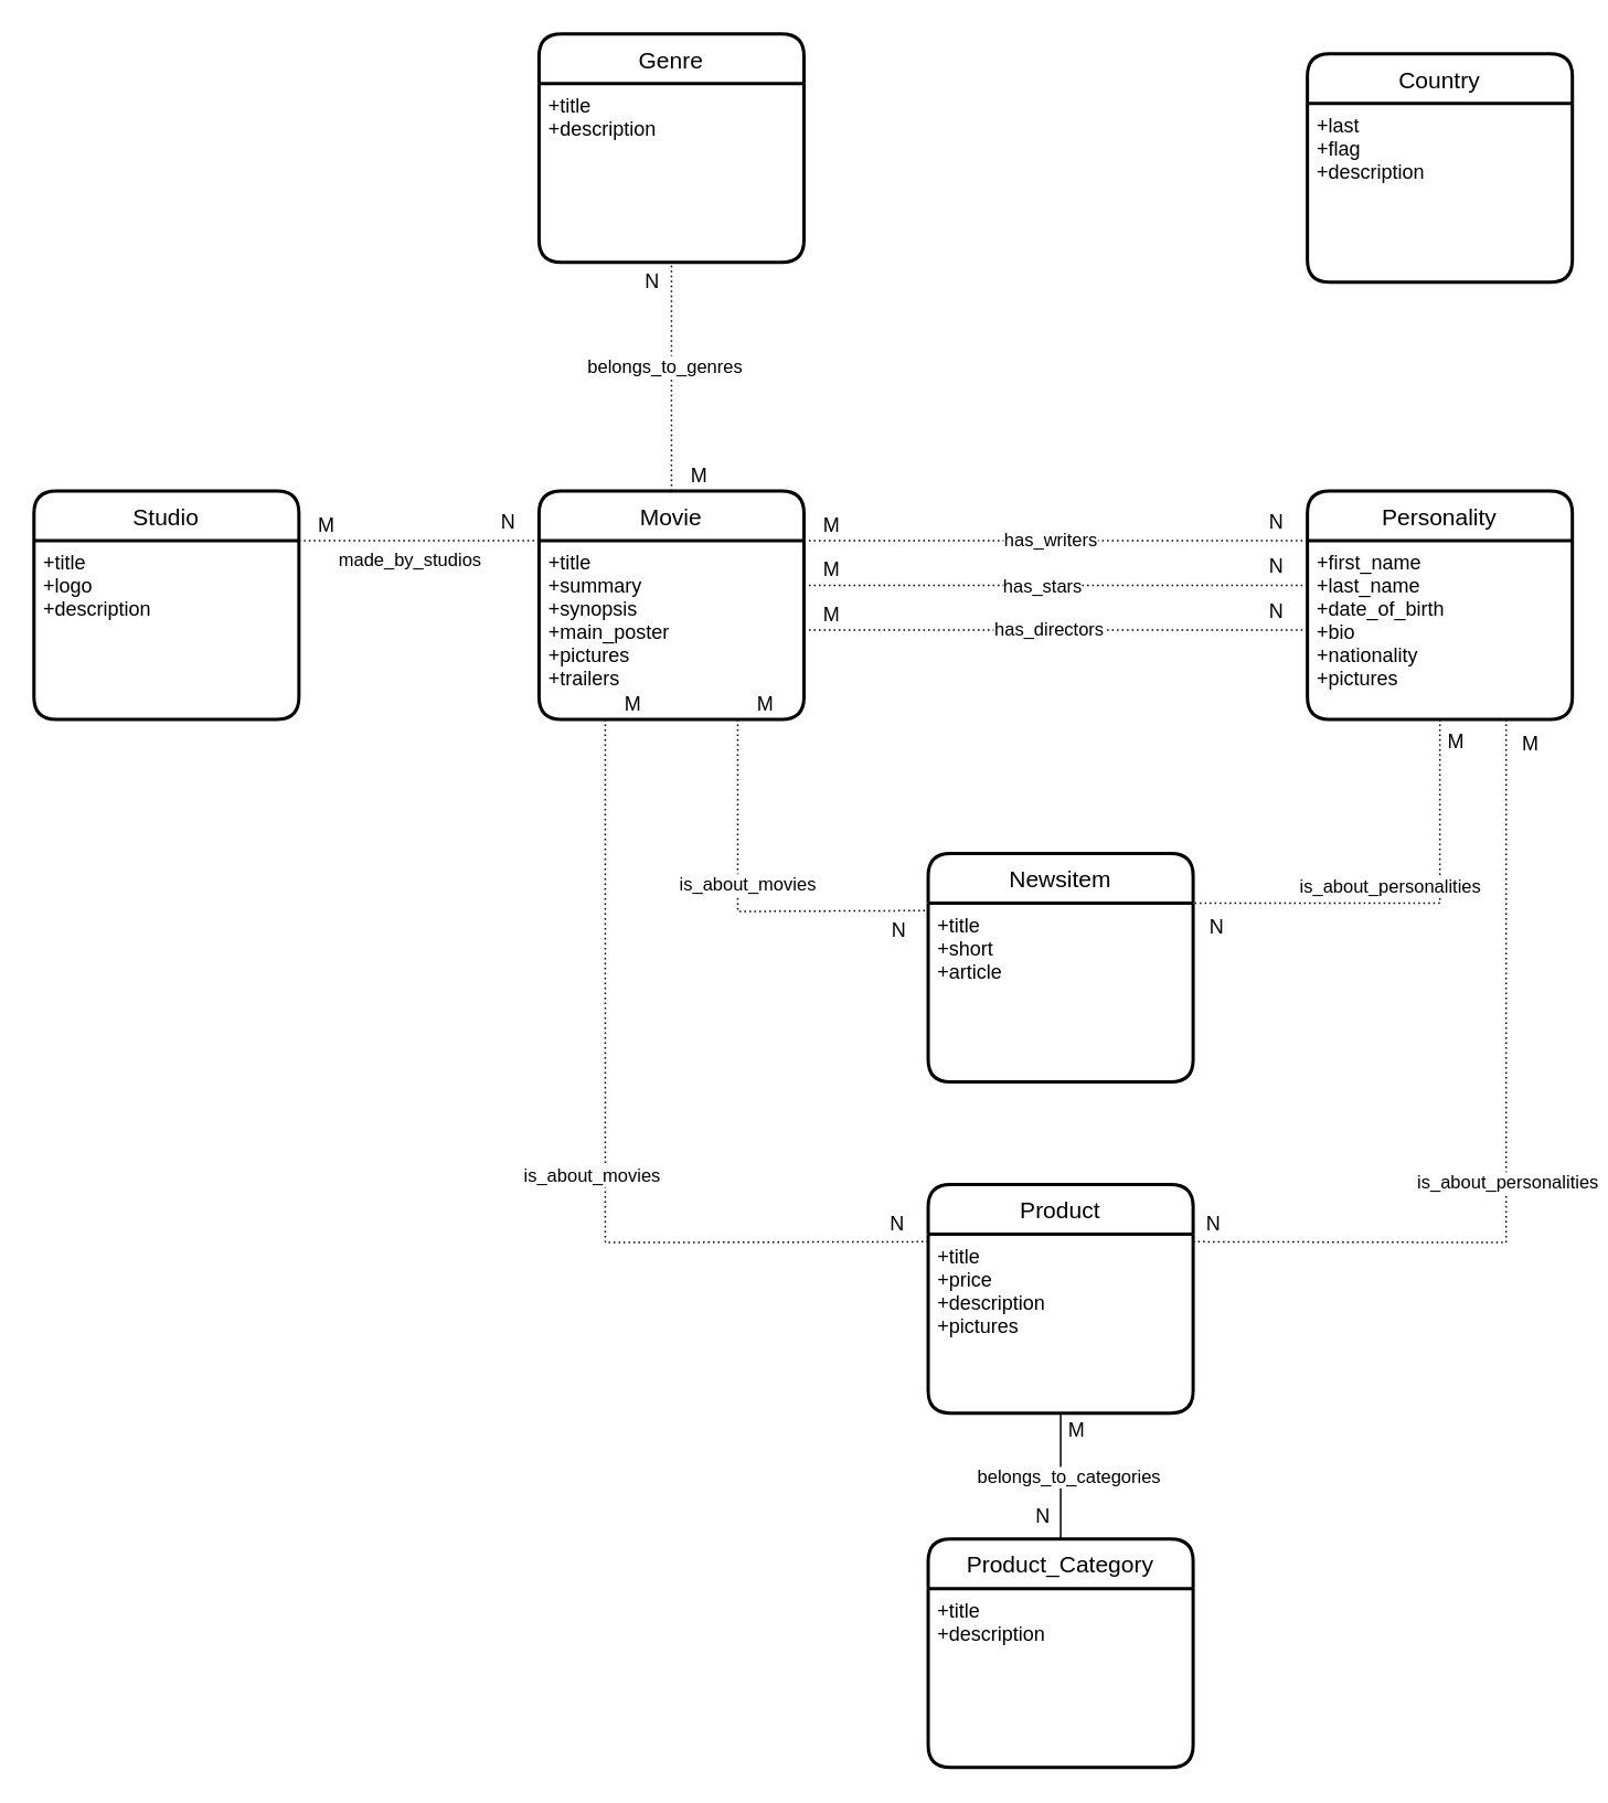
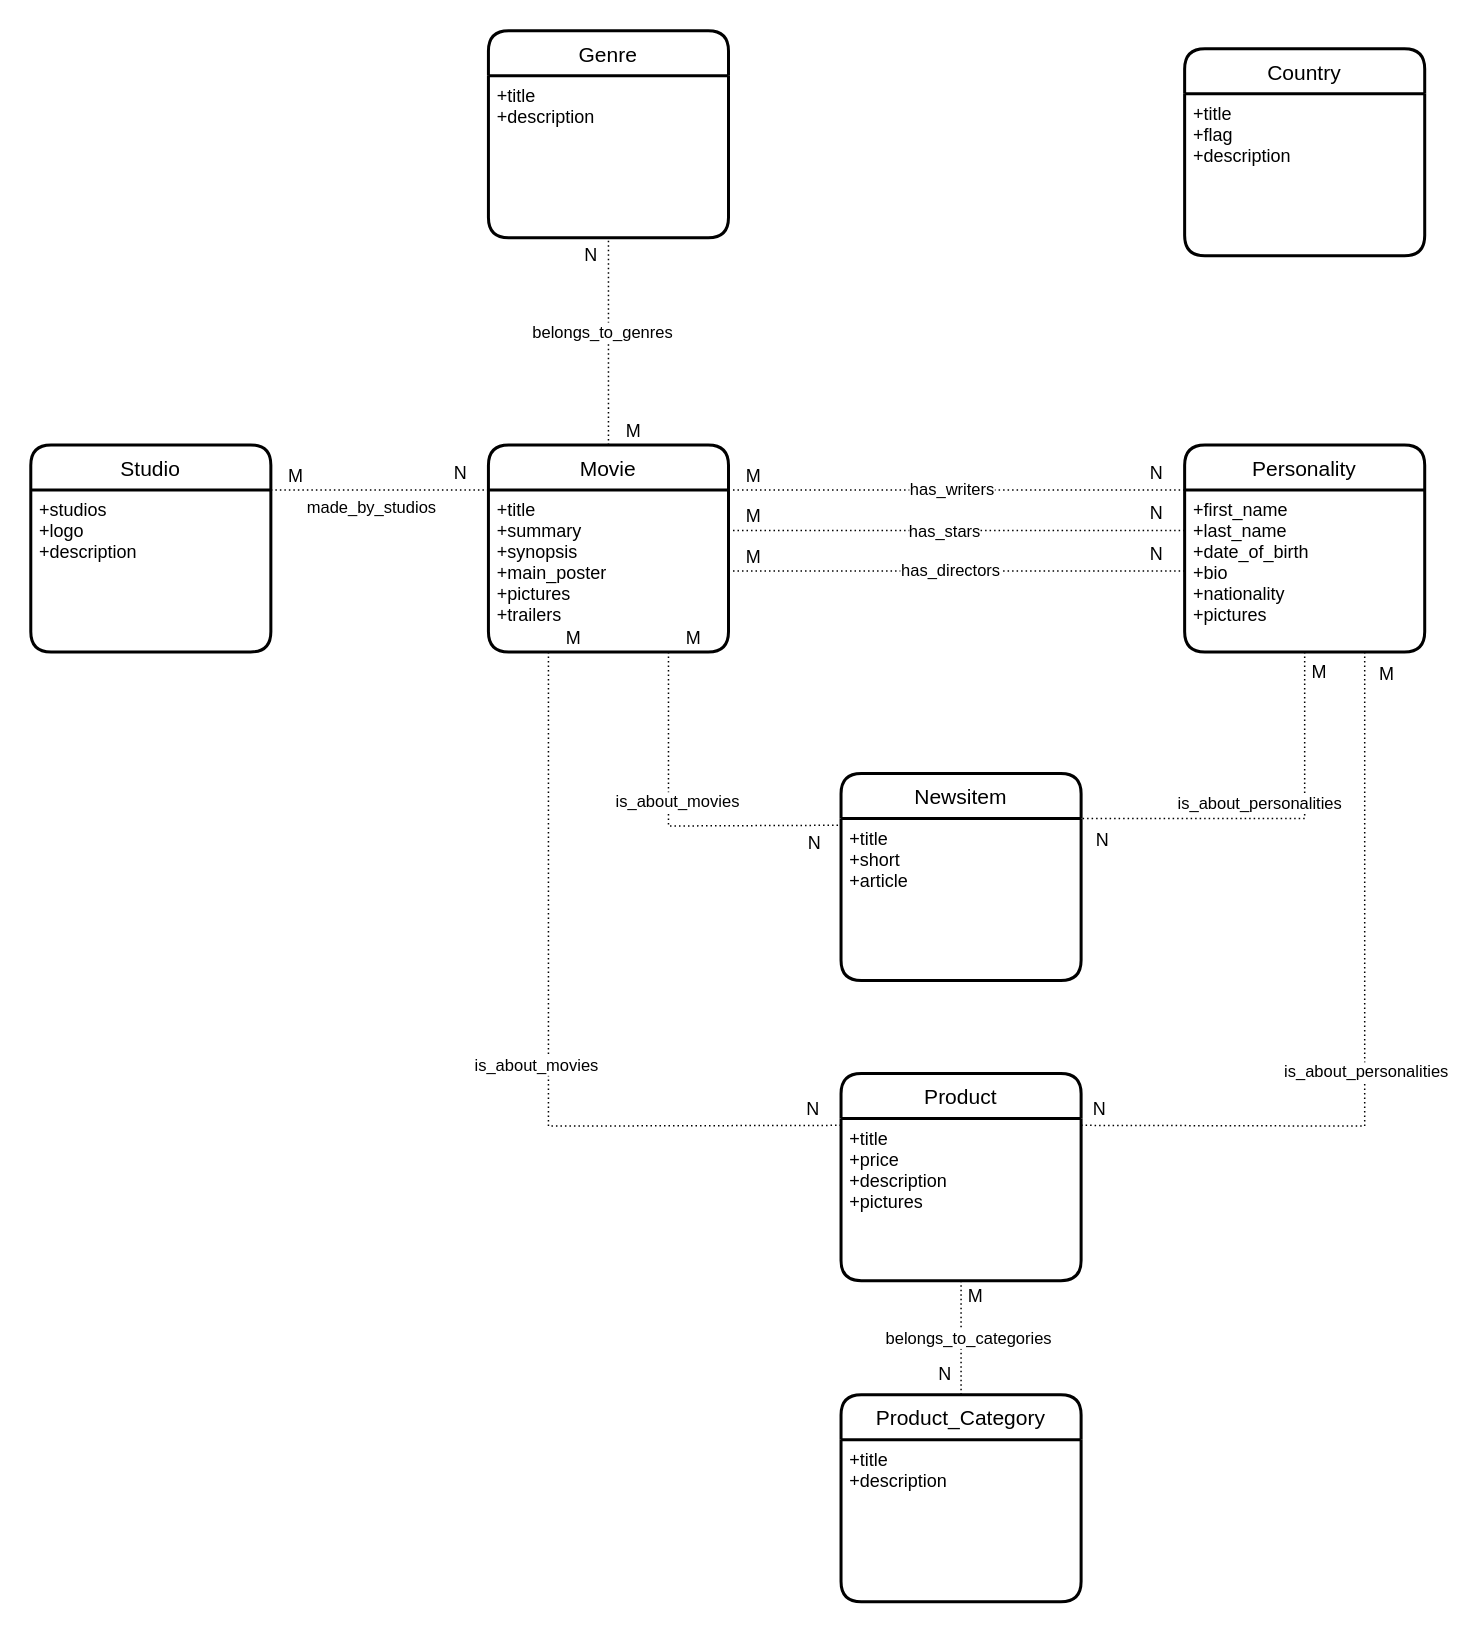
  <mxCell id="0" />
  <mxCell id="1" parent="0" />
  <mxCell id="2" value="Movie" style="swimlane;childLayout=stackLayout;horizontal=1;startSize=30;horizontalStack=0;rounded=1;fontSize=14;fontStyle=0;strokeWidth=2;resizeParent=0;resizeLast=1;shadow=0;dashed=0;align=center;" vertex="1" parent="1"><mxGeometry x="325" y="296" width="160" height="138" as="geometry" /></mxCell>
  <mxCell id="3" value="+title&#10;+summary&#10;+synopsis&#10;+main_poster&#10;+pictures&#10;+trailers" style="align=left;strokeColor=none;fillColor=none;spacingLeft=4;fontSize=12;verticalAlign=top;resizable=0;rotatable=0;part=1;" vertex="1" parent="2"><mxGeometry y="30" width="160" height="108" as="geometry" /></mxCell>
  <mxCell id="4" value="Personality" style="swimlane;childLayout=stackLayout;horizontal=1;startSize=30;horizontalStack=0;rounded=1;fontSize=14;fontStyle=0;strokeWidth=2;resizeParent=0;resizeLast=1;shadow=0;dashed=0;align=center;" vertex="1" parent="1"><mxGeometry x="789" y="296" width="160" height="138" as="geometry" /></mxCell>
  <mxCell id="5" value="+first_name&#10;+last_name&#10;+date_of_birth&#10;+bio&#10;+nationality&#10;+pictures" style="align=left;strokeColor=none;fillColor=none;spacingLeft=4;fontSize=12;verticalAlign=top;resizable=0;rotatable=0;part=1;" vertex="1" parent="4"><mxGeometry y="30" width="160" height="108" as="geometry" /></mxCell>
  <mxCell id="6" value="" style="endArrow=none;html=1;rounded=0;dashed=1;dashPattern=1 2;exitX=1;exitY=0;exitDx=0;exitDy=0;entryX=0;entryY=0;entryDx=0;entryDy=0;" edge="1" parent="1" source="3" target="5"><mxGeometry relative="1" as="geometry"><mxPoint x="558" y="320" as="sourcePoint" /><mxPoint x="718" y="320" as="targetPoint" /></mxGeometry></mxCell>
  <mxCell id="7" value="M" style="resizable=0;html=1;align=left;verticalAlign=bottom;" connectable="0" vertex="1" parent="6"><mxGeometry x="-1" relative="1" as="geometry"><mxPoint x="10" y="-1" as="offset" /></mxGeometry></mxCell>
  <mxCell id="8" value="N" style="resizable=0;html=1;align=right;verticalAlign=bottom;" connectable="0" vertex="1" parent="6"><mxGeometry x="1" relative="1" as="geometry"><mxPoint x="-14" y="-3" as="offset" /></mxGeometry></mxCell>
  <mxCell id="9" value="has_writers" style="edgeLabel;html=1;align=center;verticalAlign=middle;resizable=0;points=[];" vertex="1" connectable="0" parent="6"><mxGeometry x="0.138" relative="1" as="geometry"><mxPoint x="-25" y="-1" as="offset" /></mxGeometry></mxCell>
  <mxCell id="10" value="" style="endArrow=none;html=1;rounded=0;dashed=1;dashPattern=1 2;exitX=1;exitY=0.25;exitDx=0;exitDy=0;entryX=0;entryY=0.25;entryDx=0;entryDy=0;" edge="1" parent="1" source="3" target="5"><mxGeometry relative="1" as="geometry"><mxPoint x="487" y="364.5" as="sourcePoint" /><mxPoint x="791" y="364.5" as="targetPoint" /></mxGeometry></mxCell>
  <mxCell id="11" value="M" style="resizable=0;html=1;align=left;verticalAlign=bottom;" connectable="0" vertex="1" parent="10"><mxGeometry x="-1" relative="1" as="geometry"><mxPoint x="10" y="-1" as="offset" /></mxGeometry></mxCell>
  <mxCell id="12" value="N" style="resizable=0;html=1;align=right;verticalAlign=bottom;" connectable="0" vertex="1" parent="10"><mxGeometry x="1" relative="1" as="geometry"><mxPoint x="-14" y="-3" as="offset" /></mxGeometry></mxCell>
  <mxCell id="13" value="has_stars" style="edgeLabel;html=1;align=center;verticalAlign=middle;resizable=0;points=[];" vertex="1" connectable="0" parent="10"><mxGeometry x="0.138" relative="1" as="geometry"><mxPoint x="-30" as="offset" /></mxGeometry></mxCell>
  <mxCell id="14" value="" style="endArrow=none;html=1;rounded=0;dashed=1;dashPattern=1 2;exitX=1;exitY=0.5;exitDx=0;exitDy=0;entryX=0;entryY=0.5;entryDx=0;entryDy=0;" edge="1" parent="1" source="3" target="5"><mxGeometry relative="1" as="geometry"><mxPoint x="490" y="395" as="sourcePoint" /><mxPoint x="794" y="395" as="targetPoint" /></mxGeometry></mxCell>
  <mxCell id="15" value="M" style="resizable=0;html=1;align=left;verticalAlign=bottom;" connectable="0" vertex="1" parent="14"><mxGeometry x="-1" relative="1" as="geometry"><mxPoint x="10" y="-1" as="offset" /></mxGeometry></mxCell>
  <mxCell id="16" value="N" style="resizable=0;html=1;align=right;verticalAlign=bottom;" connectable="0" vertex="1" parent="14"><mxGeometry x="1" relative="1" as="geometry"><mxPoint x="-14" y="-3" as="offset" /></mxGeometry></mxCell>
  <mxCell id="17" value="has_directors" style="edgeLabel;html=1;align=center;verticalAlign=middle;resizable=0;points=[];" vertex="1" connectable="0" parent="14"><mxGeometry x="0.138" relative="1" as="geometry"><mxPoint x="-26" y="-1" as="offset" /></mxGeometry></mxCell>
  <mxCell id="18" value="Country" style="swimlane;childLayout=stackLayout;horizontal=1;startSize=30;horizontalStack=0;rounded=1;fontSize=14;fontStyle=0;strokeWidth=2;resizeParent=0;resizeLast=1;shadow=0;dashed=0;align=center;" vertex="1" parent="1"><mxGeometry x="789" y="32" width="160" height="138" as="geometry" /></mxCell>
- <mxCell id="19" value="+last&#10;+flag&#10;+description" style="align=left;strokeColor=none;fillColor=none;spacingLeft=4;fontSize=12;verticalAlign=top;resizable=0;rotatable=0;part=1;" vertex="1" parent="18"><mxGeometry y="30" width="160" height="108" as="geometry" /></mxCell>
+ <mxCell id="19" value="+title&#10;+flag&#10;+description" style="align=left;strokeColor=none;fillColor=none;spacingLeft=4;fontSize=12;verticalAlign=top;resizable=0;rotatable=0;part=1;" vertex="1" parent="18"><mxGeometry y="30" width="160" height="108" as="geometry" /></mxCell>
  <mxCell id="20" value="Genre" style="swimlane;childLayout=stackLayout;horizontal=1;startSize=30;horizontalStack=0;rounded=1;fontSize=14;fontStyle=0;strokeWidth=2;resizeParent=0;resizeLast=1;shadow=0;dashed=0;align=center;" vertex="1" parent="1"><mxGeometry x="325" y="20" width="160" height="138" as="geometry" /></mxCell>
  <mxCell id="21" value="+title&#10;+description" style="align=left;strokeColor=none;fillColor=none;spacingLeft=4;fontSize=12;verticalAlign=top;resizable=0;rotatable=0;part=1;" vertex="1" parent="20"><mxGeometry y="30" width="160" height="108" as="geometry" /></mxCell>
  <mxCell id="22" value="" style="endArrow=none;html=1;rounded=0;dashed=1;dashPattern=1 2;exitX=0.5;exitY=0;exitDx=0;exitDy=0;entryX=0.5;entryY=1;entryDx=0;entryDy=0;" edge="1" parent="1" source="2" target="21"><mxGeometry relative="1" as="geometry"><mxPoint x="495" y="336" as="sourcePoint" /><mxPoint x="799" y="336" as="targetPoint" /></mxGeometry></mxCell>
  <mxCell id="23" value="M" style="resizable=0;html=1;align=left;verticalAlign=bottom;" connectable="0" vertex="1" parent="22"><mxGeometry x="-1" relative="1" as="geometry"><mxPoint x="10" y="-1" as="offset" /></mxGeometry></mxCell>
  <mxCell id="24" value="N" style="resizable=0;html=1;align=right;verticalAlign=bottom;" connectable="0" vertex="1" parent="22"><mxGeometry x="1" relative="1" as="geometry"><mxPoint x="-7" y="20" as="offset" /></mxGeometry></mxCell>
  <mxCell id="25" value="belongs_to_genres" style="edgeLabel;html=1;align=center;verticalAlign=middle;resizable=0;points=[];" vertex="1" connectable="0" parent="22"><mxGeometry x="0.138" relative="1" as="geometry"><mxPoint x="-5" y="3" as="offset" /></mxGeometry></mxCell>
  <mxCell id="26" value="Newsitem" style="swimlane;childLayout=stackLayout;horizontal=1;startSize=30;horizontalStack=0;rounded=1;fontSize=14;fontStyle=0;strokeWidth=2;resizeParent=0;resizeLast=1;shadow=0;dashed=0;align=center;" vertex="1" parent="1"><mxGeometry x="560" y="515" width="160" height="138" as="geometry" /></mxCell>
  <mxCell id="27" value="+title&#10;+short&#10;+article" style="align=left;strokeColor=none;fillColor=none;spacingLeft=4;fontSize=12;verticalAlign=top;resizable=0;rotatable=0;part=1;" vertex="1" parent="26"><mxGeometry y="30" width="160" height="108" as="geometry" /></mxCell>
  <mxCell id="28" value="" style="endArrow=none;html=1;rounded=0;dashed=1;dashPattern=1 2;exitX=0.75;exitY=1;exitDx=0;exitDy=0;entryX=0;entryY=0.25;entryDx=0;entryDy=0;" edge="1" parent="1" source="3" target="26"><mxGeometry relative="1" as="geometry"><mxPoint x="495" y="336" as="sourcePoint" /><mxPoint x="799" y="336" as="targetPoint" /><Array as="points"><mxPoint x="445" y="550" /></Array></mxGeometry></mxCell>
  <mxCell id="29" value="M" style="resizable=0;html=1;align=left;verticalAlign=bottom;" connectable="0" vertex="1" parent="28"><mxGeometry x="-1" relative="1" as="geometry"><mxPoint x="10" y="-1" as="offset" /></mxGeometry></mxCell>
  <mxCell id="30" value="N" style="resizable=0;html=1;align=right;verticalAlign=bottom;" connectable="0" vertex="1" parent="28"><mxGeometry x="1" relative="1" as="geometry"><mxPoint x="-13" y="20" as="offset" /></mxGeometry></mxCell>
  <mxCell id="31" value="is_about_movies" style="edgeLabel;html=1;align=center;verticalAlign=middle;resizable=0;points=[];" vertex="1" connectable="0" parent="28"><mxGeometry x="0.138" relative="1" as="geometry"><mxPoint x="-9" y="-16" as="offset" /></mxGeometry></mxCell>
  <mxCell id="32" value="" style="endArrow=none;html=1;rounded=0;dashed=1;dashPattern=1 2;exitX=0.5;exitY=1;exitDx=0;exitDy=0;entryX=1;entryY=0;entryDx=0;entryDy=0;" edge="1" parent="1" source="5" target="27"><mxGeometry relative="1" as="geometry"><mxPoint x="415" y="444" as="sourcePoint" /><mxPoint x="570" y="609" as="targetPoint" /><Array as="points"><mxPoint x="869" y="545" /></Array></mxGeometry></mxCell>
  <mxCell id="33" value="M" style="resizable=0;html=1;align=left;verticalAlign=bottom;" connectable="0" vertex="1" parent="32"><mxGeometry x="-1" relative="1" as="geometry"><mxPoint x="3" y="22" as="offset" /></mxGeometry></mxCell>
  <mxCell id="34" value="N" style="resizable=0;html=1;align=right;verticalAlign=bottom;" connectable="0" vertex="1" parent="32"><mxGeometry x="1" relative="1" as="geometry"><mxPoint x="19" y="23" as="offset" /></mxGeometry></mxCell>
  <mxCell id="35" value="is_about_personalities" style="edgeLabel;html=1;align=center;verticalAlign=middle;resizable=0;points=[];" vertex="1" connectable="0" parent="32"><mxGeometry x="0.138" relative="1" as="geometry"><mxPoint x="6" y="-11" as="offset" /></mxGeometry></mxCell>
  <mxCell id="36" value="Product" style="swimlane;childLayout=stackLayout;horizontal=1;startSize=30;horizontalStack=0;rounded=1;fontSize=14;fontStyle=0;strokeWidth=2;resizeParent=0;resizeLast=1;shadow=0;dashed=0;align=center;" vertex="1" parent="1"><mxGeometry x="560" y="715" width="160" height="138" as="geometry" /></mxCell>
  <mxCell id="37" value="+title&#10;+price&#10;+description&#10;+pictures" style="align=left;strokeColor=none;fillColor=none;spacingLeft=4;fontSize=12;verticalAlign=top;resizable=0;rotatable=0;part=1;" vertex="1" parent="36"><mxGeometry y="30" width="160" height="108" as="geometry" /></mxCell>
  <mxCell id="38" value="Product_Category" style="swimlane;childLayout=stackLayout;horizontal=1;startSize=30;horizontalStack=0;rounded=1;fontSize=14;fontStyle=0;strokeWidth=2;resizeParent=0;resizeLast=1;shadow=0;dashed=0;align=center;" vertex="1" parent="1"><mxGeometry x="560" y="929" width="160" height="138" as="geometry" /></mxCell>
  <mxCell id="39" value="+title&#10;+description" style="align=left;strokeColor=none;fillColor=none;spacingLeft=4;fontSize=12;verticalAlign=top;resizable=0;rotatable=0;part=1;" vertex="1" parent="38"><mxGeometry y="30" width="160" height="108" as="geometry" /></mxCell>
- <mxCell id="40" value="" style="endArrow=none;html=1;rounded=0;dashed=0;dashPattern=1 2;exitX=0.5;exitY=1;exitDx=0;exitDy=0;entryX=0.5;entryY=0;entryDx=0;entryDy=0;" edge="1" parent="1" source="37" target="38"><mxGeometry relative="1" as="geometry"><mxPoint x="495" y="336" as="sourcePoint" /><mxPoint x="799" y="336" as="targetPoint" /></mxGeometry></mxCell>
+ <mxCell id="40" value="" style="endArrow=none;html=1;rounded=0;dashed=1;dashPattern=1 2;exitX=0.5;exitY=1;exitDx=0;exitDy=0;entryX=0.5;entryY=0;entryDx=0;entryDy=0;" edge="1" parent="1" source="37" target="38"><mxGeometry relative="1" as="geometry"><mxPoint x="495" y="336" as="sourcePoint" /><mxPoint x="799" y="336" as="targetPoint" /></mxGeometry></mxCell>
  <mxCell id="41" value="M" style="resizable=0;html=1;align=left;verticalAlign=bottom;" connectable="0" vertex="1" parent="40"><mxGeometry x="-1" relative="1" as="geometry"><mxPoint x="3" y="19" as="offset" /></mxGeometry></mxCell>
  <mxCell id="42" value="N" style="resizable=0;html=1;align=right;verticalAlign=bottom;" connectable="0" vertex="1" parent="40"><mxGeometry x="1" relative="1" as="geometry"><mxPoint x="-6" y="-5" as="offset" /></mxGeometry></mxCell>
  <mxCell id="43" value="belongs_to_categories" style="edgeLabel;html=1;align=center;verticalAlign=middle;resizable=0;points=[];" vertex="1" connectable="0" parent="40"><mxGeometry x="0.138" relative="1" as="geometry"><mxPoint x="4" y="-5" as="offset" /></mxGeometry></mxCell>
  <mxCell id="44" value="" style="endArrow=none;html=1;rounded=0;dashed=1;dashPattern=1 2;exitX=0.25;exitY=1;exitDx=0;exitDy=0;entryX=0;entryY=0.25;entryDx=0;entryDy=0;" edge="1" parent="1" source="3" target="36"><mxGeometry relative="1" as="geometry"><mxPoint x="415" y="444" as="sourcePoint" /><mxPoint x="570" y="559.5" as="targetPoint" /><Array as="points"><mxPoint x="365" y="750" /></Array></mxGeometry></mxCell>
  <mxCell id="45" value="M" style="resizable=0;html=1;align=left;verticalAlign=bottom;" connectable="0" vertex="1" parent="44"><mxGeometry x="-1" relative="1" as="geometry"><mxPoint x="10" y="-1" as="offset" /></mxGeometry></mxCell>
  <mxCell id="46" value="N" style="resizable=0;html=1;align=right;verticalAlign=bottom;" connectable="0" vertex="1" parent="44"><mxGeometry x="1" relative="1" as="geometry"><mxPoint x="-14" y="-3" as="offset" /></mxGeometry></mxCell>
  <mxCell id="47" value="is_about_movies" style="edgeLabel;html=1;align=center;verticalAlign=middle;resizable=0;points=[];" vertex="1" connectable="0" parent="44"><mxGeometry x="0.138" relative="1" as="geometry"><mxPoint x="-9" y="-16" as="offset" /></mxGeometry></mxCell>
  <mxCell id="48" value="" style="endArrow=none;html=1;rounded=0;dashed=1;dashPattern=1 2;exitX=0.75;exitY=1;exitDx=0;exitDy=0;entryX=1;entryY=0.25;entryDx=0;entryDy=0;" edge="1" parent="1" source="5" target="36"><mxGeometry relative="1" as="geometry"><mxPoint x="879" y="444" as="sourcePoint" /><mxPoint x="730" y="555" as="targetPoint" /><Array as="points"><mxPoint x="909" y="750" /></Array></mxGeometry></mxCell>
  <mxCell id="49" value="M" style="resizable=0;html=1;align=left;verticalAlign=bottom;" connectable="0" vertex="1" parent="48"><mxGeometry x="-1" relative="1" as="geometry"><mxPoint x="8" y="23" as="offset" /></mxGeometry></mxCell>
  <mxCell id="50" value="N" style="resizable=0;html=1;align=right;verticalAlign=bottom;" connectable="0" vertex="1" parent="48"><mxGeometry x="1" relative="1" as="geometry"><mxPoint x="17" y="-3" as="offset" /></mxGeometry></mxCell>
  <mxCell id="51" value="is_about_personalities" style="edgeLabel;html=1;align=center;verticalAlign=middle;resizable=0;points=[];" vertex="1" connectable="0" parent="48"><mxGeometry x="0.138" relative="1" as="geometry"><mxPoint y="-8" as="offset" /></mxGeometry></mxCell>
  <mxCell id="52" value="Studio" style="swimlane;childLayout=stackLayout;horizontal=1;startSize=30;horizontalStack=0;rounded=1;fontSize=14;fontStyle=0;strokeWidth=2;resizeParent=0;resizeLast=1;shadow=0;dashed=0;align=center;" vertex="1" parent="1"><mxGeometry x="20" y="296" width="160" height="138" as="geometry" /></mxCell>
- <mxCell id="53" value="+title&#10;+logo&#10;+description" style="align=left;strokeColor=none;fillColor=none;spacingLeft=4;fontSize=12;verticalAlign=top;resizable=0;rotatable=0;part=1;" vertex="1" parent="52"><mxGeometry y="30" width="160" height="108" as="geometry" /></mxCell>
+ <mxCell id="53" value="+studios&#10;+logo&#10;+description" style="align=left;strokeColor=none;fillColor=none;spacingLeft=4;fontSize=12;verticalAlign=top;resizable=0;rotatable=0;part=1;" vertex="1" parent="52"><mxGeometry y="30" width="160" height="108" as="geometry" /></mxCell>
  <mxCell id="54" value="" style="endArrow=none;html=1;rounded=0;dashed=1;dashPattern=1 2;exitX=1;exitY=0;exitDx=0;exitDy=0;entryX=0;entryY=0;entryDx=0;entryDy=0;" edge="1" parent="1" source="53" target="3"><mxGeometry relative="1" as="geometry"><mxPoint x="495" y="336" as="sourcePoint" /><mxPoint x="799" y="336" as="targetPoint" /><Array as="points"><mxPoint x="250" y="326" /></Array></mxGeometry></mxCell>
  <mxCell id="55" value="M" style="resizable=0;html=1;align=left;verticalAlign=bottom;" connectable="0" vertex="1" parent="54"><mxGeometry x="-1" relative="1" as="geometry"><mxPoint x="10" y="-1" as="offset" /></mxGeometry></mxCell>
  <mxCell id="56" value="N" style="resizable=0;html=1;align=right;verticalAlign=bottom;" connectable="0" vertex="1" parent="54"><mxGeometry x="1" relative="1" as="geometry"><mxPoint x="-14" y="-3" as="offset" /></mxGeometry></mxCell>
  <mxCell id="57" value="made_by_studios" style="edgeLabel;html=1;align=center;verticalAlign=middle;resizable=0;points=[];" vertex="1" connectable="0" parent="54"><mxGeometry x="0.138" relative="1" as="geometry"><mxPoint x="-17" y="11" as="offset" /></mxGeometry></mxCell>
